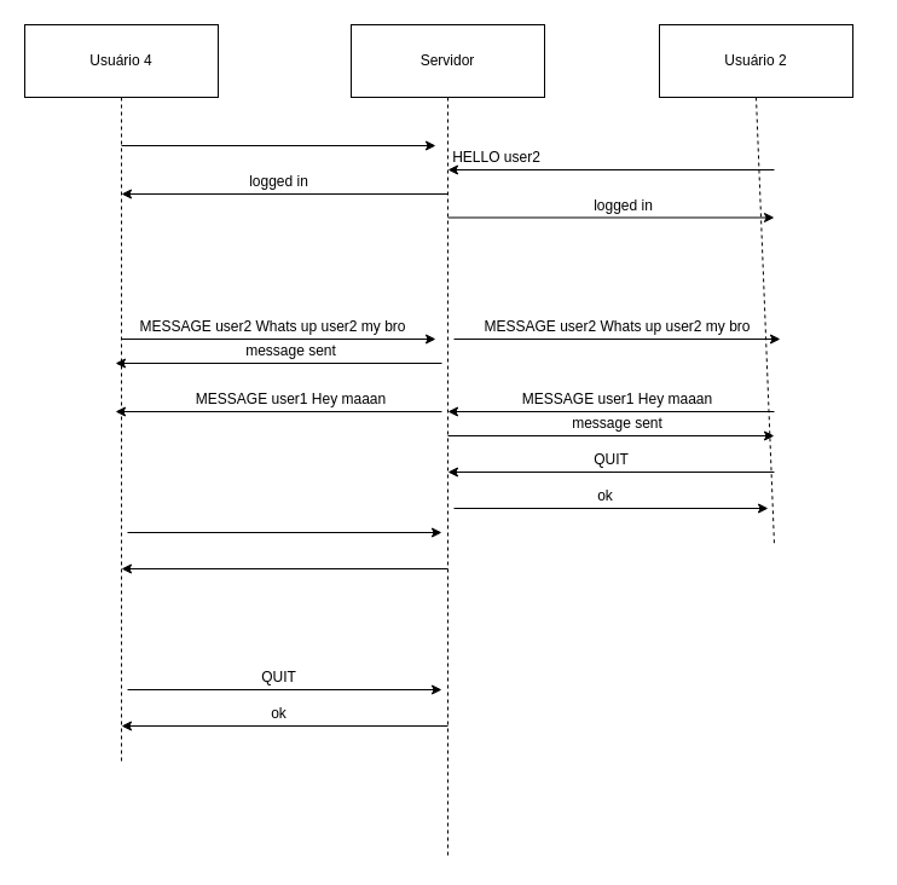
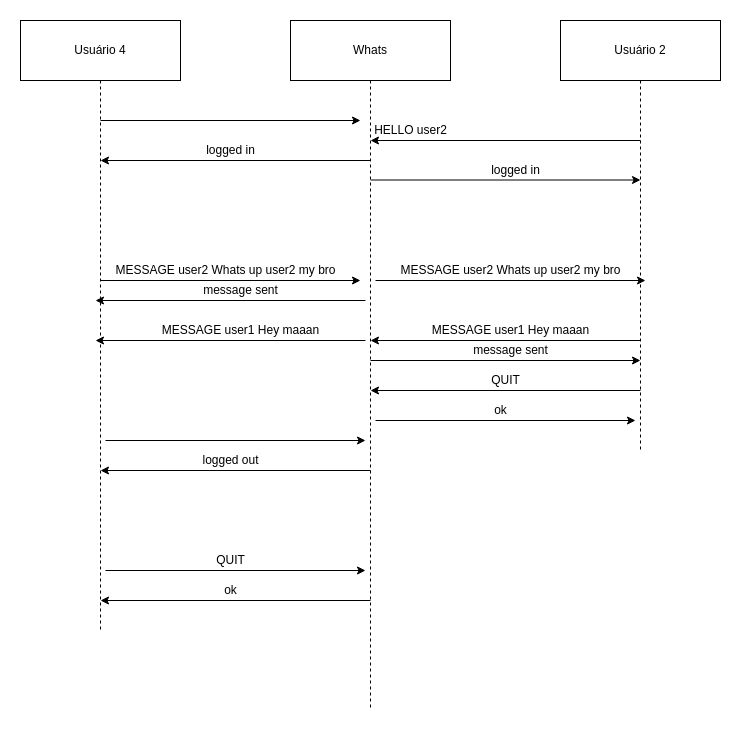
  <mxCell id="0" />
  <mxCell id="1" parent="0" />
  <mxCell id="2" value="Usuário 4" style="shape=rect;html=1;whiteSpace=wrap;align=center;" vertex="1" parent="1"><mxGeometry x="20" y="20" width="160" height="60" as="geometry" /></mxCell>
  <mxCell id="3" value="" style="edgeStyle=none;html=1;dashed=1;endArrow=none;align=center;verticalAlign=bottom;exitX=0.5;exitY=1;" edge="1" source="2" parent="1"><mxGeometry x="1" relative="1" as="geometry"><mxPoint x="100" y="630" as="targetPoint" /></mxGeometry></mxCell>
- <mxCell id="4" value="Servidor" style="shape=rect;html=1;whiteSpace=wrap;align=center;" vertex="1" parent="1"><mxGeometry x="290" y="20" width="160" height="60" as="geometry" /></mxCell>
+ <mxCell id="4" value="Whats" style="shape=rect;html=1;whiteSpace=wrap;align=center;" vertex="1" parent="1"><mxGeometry x="290" y="20" width="160" height="60" as="geometry" /></mxCell>
  <mxCell id="5" value="" style="edgeStyle=none;html=1;dashed=1;endArrow=none;align=center;verticalAlign=bottom;exitX=0.5;exitY=1;" edge="1" parent="1" source="4"><mxGeometry x="1" relative="1" as="geometry"><mxPoint x="370" y="710" as="targetPoint" /></mxGeometry></mxCell>
- <mxCell id="6" value="Usuário 2" style="shape=rect;html=1;whiteSpace=wrap;align=center;" vertex="1" parent="1"><mxGeometry x="545" y="20" width="160" height="60" as="geometry" /></mxCell>
+ <mxCell id="6" value="Usuário 2" style="shape=rect;html=1;whiteSpace=wrap;align=center;" vertex="1" parent="1"><mxGeometry x="560" y="20" width="160" height="60" as="geometry" /></mxCell>
  <mxCell id="7" value="" style="edgeStyle=none;html=1;dashed=1;endArrow=none;align=center;verticalAlign=bottom;exitX=0.5;exitY=1;" edge="1" parent="1" source="6"><mxGeometry x="1" relative="1" as="geometry"><mxPoint x="640" y="450" as="targetPoint" /></mxGeometry></mxCell>
  <mxCell id="8" value="" style="endArrow=classic;html=1;" edge="1" parent="1"><mxGeometry width="50" height="50" relative="1" as="geometry"><mxPoint x="100" y="120" as="sourcePoint" /><mxPoint x="360" y="120" as="targetPoint" /></mxGeometry></mxCell>
  <mxCell id="9" value="" style="endArrow=classic;html=1;" edge="1" parent="1"><mxGeometry width="50" height="50" relative="1" as="geometry"><mxPoint x="370" y="160" as="sourcePoint" /><mxPoint x="100" y="160" as="targetPoint" /></mxGeometry></mxCell>
  <mxCell id="10" value="logged in" style="text;html=1;align=center;verticalAlign=middle;resizable=0;points=[];autosize=1;strokeColor=none;" vertex="1" parent="1"><mxGeometry x="200" y="140" width="60" height="20" as="geometry" /></mxCell>
  <mxCell id="11" value="" style="endArrow=classic;html=1;" edge="1" parent="1"><mxGeometry width="50" height="50" relative="1" as="geometry"><mxPoint x="370" y="179.5" as="sourcePoint" /><mxPoint x="640" y="179.5" as="targetPoint" /></mxGeometry></mxCell>
  <mxCell id="12" value="" style="endArrow=classic;html=1;" edge="1" parent="1"><mxGeometry width="50" height="50" relative="1" as="geometry"><mxPoint x="640" y="140" as="sourcePoint" /><mxPoint x="370" y="140" as="targetPoint" /></mxGeometry></mxCell>
  <mxCell id="13" value="HELLO user2" style="text;html=1;align=center;verticalAlign=middle;resizable=0;points=[];autosize=1;strokeColor=none;" vertex="1" parent="1"><mxGeometry x="365" y="120" width="90" height="20" as="geometry" /></mxCell>
  <mxCell id="14" value="logged in" style="text;html=1;align=center;verticalAlign=middle;resizable=0;points=[];autosize=1;strokeColor=none;" vertex="1" parent="1"><mxGeometry x="485" y="160" width="60" height="20" as="geometry" /></mxCell>
  <mxCell id="15" value="" style="endArrow=classic;html=1;" edge="1" parent="1"><mxGeometry width="50" height="50" relative="1" as="geometry"><mxPoint x="100" y="280" as="sourcePoint" /><mxPoint x="360" y="280" as="targetPoint" /></mxGeometry></mxCell>
  <mxCell id="16" value="MESSAGE user2 Whats up user2 my bro" style="text;html=1;align=center;verticalAlign=middle;resizable=0;points=[];autosize=1;strokeColor=none;" vertex="1" parent="1"><mxGeometry x="105" y="260" width="240" height="20" as="geometry" /></mxCell>
  <mxCell id="17" value="" style="endArrow=classic;html=1;" edge="1" parent="1"><mxGeometry width="50" height="50" relative="1" as="geometry"><mxPoint x="365" y="300" as="sourcePoint" /><mxPoint x="95" y="300" as="targetPoint" /></mxGeometry></mxCell>
  <mxCell id="18" value="message sent" style="text;html=1;align=center;verticalAlign=middle;resizable=0;points=[];autosize=1;strokeColor=none;" vertex="1" parent="1"><mxGeometry x="195" y="280" width="90" height="20" as="geometry" /></mxCell>
  <mxCell id="19" value="" style="endArrow=classic;html=1;" edge="1" parent="1"><mxGeometry width="50" height="50" relative="1" as="geometry"><mxPoint x="375" y="280" as="sourcePoint" /><mxPoint x="645" y="280" as="targetPoint" /></mxGeometry></mxCell>
  <mxCell id="20" value="MESSAGE user2 Whats up user2 my bro" style="text;html=1;align=center;verticalAlign=middle;resizable=0;points=[];autosize=1;strokeColor=none;" vertex="1" parent="1"><mxGeometry x="390" y="260" width="240" height="20" as="geometry" /></mxCell>
  <mxCell id="21" value="" style="endArrow=classic;html=1;" edge="1" parent="1"><mxGeometry width="50" height="50" relative="1" as="geometry"><mxPoint x="640" y="340" as="sourcePoint" /><mxPoint x="370" y="340" as="targetPoint" /></mxGeometry></mxCell>
  <mxCell id="22" value="MESSAGE user1 Hey maaan" style="text;html=1;align=center;verticalAlign=middle;resizable=0;points=[];autosize=1;strokeColor=none;" vertex="1" parent="1"><mxGeometry x="425" y="320" width="170" height="20" as="geometry" /></mxCell>
  <mxCell id="23" value="" style="endArrow=classic;html=1;" edge="1" parent="1"><mxGeometry width="50" height="50" relative="1" as="geometry"><mxPoint x="365" y="340" as="sourcePoint" /><mxPoint x="95" y="340" as="targetPoint" /></mxGeometry></mxCell>
  <mxCell id="24" value="MESSAGE user1 Hey maaan" style="text;html=1;align=center;verticalAlign=middle;resizable=0;points=[];autosize=1;strokeColor=none;" vertex="1" parent="1"><mxGeometry x="155" y="320" width="170" height="20" as="geometry" /></mxCell>
  <mxCell id="25" value="" style="endArrow=classic;html=1;" edge="1" parent="1"><mxGeometry width="50" height="50" relative="1" as="geometry"><mxPoint x="370" y="360" as="sourcePoint" /><mxPoint x="640" y="360" as="targetPoint" /></mxGeometry></mxCell>
  <mxCell id="26" value="message sent" style="text;html=1;align=center;verticalAlign=middle;resizable=0;points=[];autosize=1;strokeColor=none;" vertex="1" parent="1"><mxGeometry x="465" y="340" width="90" height="20" as="geometry" /></mxCell>
  <mxCell id="27" value="" style="endArrow=classic;html=1;" edge="1" parent="1"><mxGeometry width="50" height="50" relative="1" as="geometry"><mxPoint x="105" y="440" as="sourcePoint" /><mxPoint x="365" y="440" as="targetPoint" /></mxGeometry></mxCell>
  <mxCell id="28" value="" style="endArrow=classic;html=1;" edge="1" parent="1"><mxGeometry width="50" height="50" relative="1" as="geometry"><mxPoint x="370" y="470" as="sourcePoint" /><mxPoint x="100" y="470" as="targetPoint" /></mxGeometry></mxCell>
+ <mxCell id="29" value="logged out" style="text;html=1;align=center;verticalAlign=middle;resizable=0;points=[];autosize=1;strokeColor=none;" vertex="1" parent="1"><mxGeometry x="195" y="450" width="70" height="20" as="geometry" /></mxCell>
  <mxCell id="30" value="" style="endArrow=classic;html=1;" edge="1" parent="1"><mxGeometry width="50" height="50" relative="1" as="geometry"><mxPoint x="105" y="570" as="sourcePoint" /><mxPoint x="365" y="570" as="targetPoint" /></mxGeometry></mxCell>
  <mxCell id="31" value="QUIT" style="text;html=1;align=center;verticalAlign=middle;resizable=0;points=[];autosize=1;strokeColor=none;" vertex="1" parent="1"><mxGeometry x="210" y="550" width="40" height="20" as="geometry" /></mxCell>
  <mxCell id="32" value="" style="endArrow=classic;html=1;" edge="1" parent="1"><mxGeometry width="50" height="50" relative="1" as="geometry"><mxPoint x="370" y="600" as="sourcePoint" /><mxPoint x="100" y="600" as="targetPoint" /></mxGeometry></mxCell>
  <mxCell id="33" value="ok" style="text;html=1;align=center;verticalAlign=middle;resizable=0;points=[];autosize=1;strokeColor=none;" vertex="1" parent="1"><mxGeometry x="215" y="580" width="30" height="20" as="geometry" /></mxCell>
  <mxCell id="34" value="" style="endArrow=classic;html=1;" edge="1" parent="1"><mxGeometry width="50" height="50" relative="1" as="geometry"><mxPoint x="640" as="sourcePoint" y="390" /><mxPoint x="370" as="targetPoint" y="390" /></mxGeometry></mxCell>
  <mxCell id="35" value="QUIT" style="text;html=1;align=center;verticalAlign=middle;resizable=0;points=[];autosize=1;strokeColor=none;" vertex="1" parent="1"><mxGeometry x="485" y="370" width="40" height="20" as="geometry" /></mxCell>
  <mxCell id="36" value="" style="endArrow=classic;html=1;" edge="1" parent="1"><mxGeometry width="50" height="50" relative="1" as="geometry"><mxPoint x="375" y="420" as="sourcePoint" /><mxPoint x="635" y="420" as="targetPoint" /></mxGeometry></mxCell>
  <mxCell id="37" value="ok" style="text;html=1;align=center;verticalAlign=middle;resizable=0;points=[];autosize=1;strokeColor=none;" vertex="1" parent="1"><mxGeometry x="485" y="400" width="30" height="20" as="geometry" /></mxCell>
